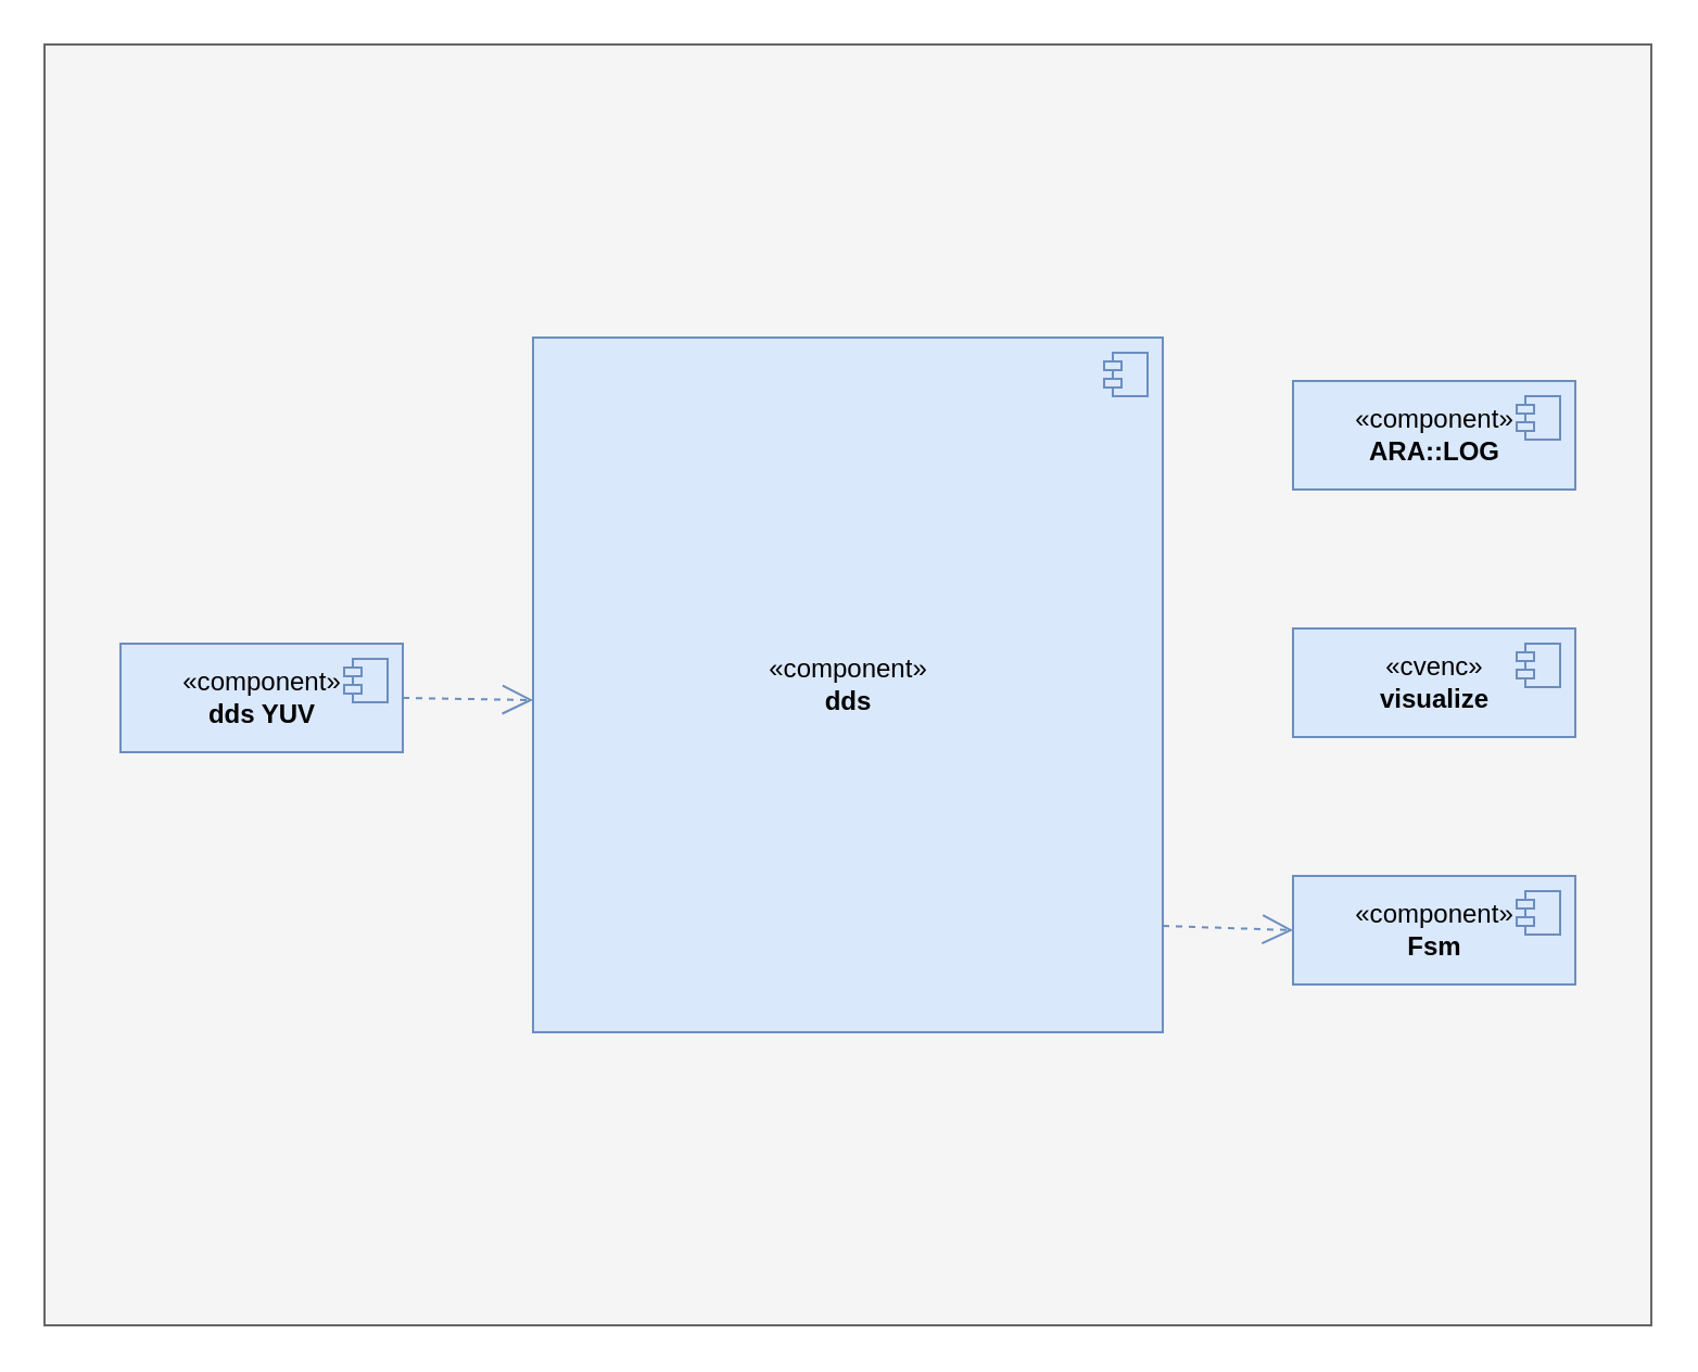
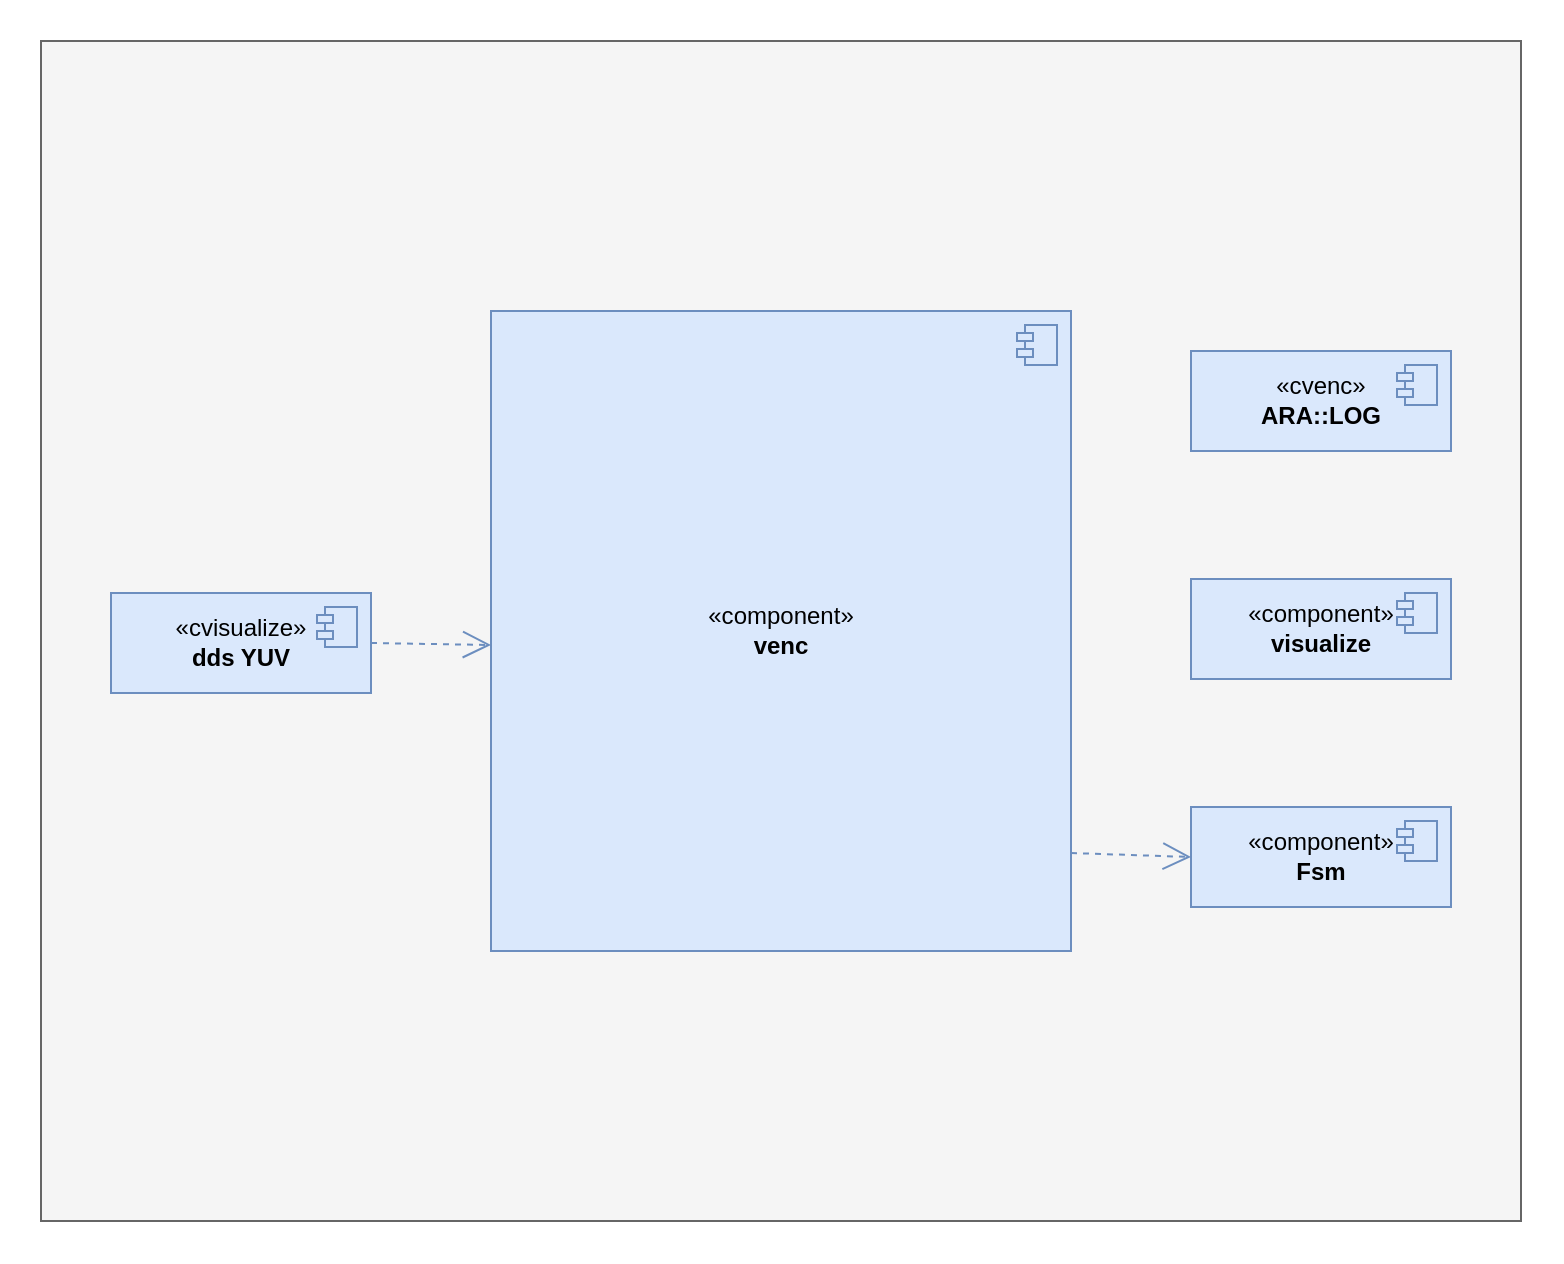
  <mxCell id="0" />
  <mxCell id="1" parent="0" />
  <mxCell id="2" value="" style="html=1;fillColor=#f5f5f5;fontColor=#333333;strokeColor=#666666;" parent="1" vertex="1"><mxGeometry x="20" y="20" width="740" height="590" as="geometry" /></mxCell>
- <mxCell id="3" value="«c&lt;span&gt;omponent&lt;/span&gt;»&lt;br&gt;&lt;span&gt;&lt;b&gt;dds&lt;/b&gt;&lt;/span&gt;" style="html=1;dropTarget=0;fontStyle=0;fillColor=#dae8fc;strokeColor=#6c8ebf;" parent="1" vertex="1"><mxGeometry x="245" y="155" width="290" height="320" as="geometry" /></mxCell>
+ <mxCell id="3" value="«c&lt;span&gt;omponent&lt;/span&gt;»&lt;br&gt;&lt;span&gt;&lt;b&gt;venc&lt;/b&gt;&lt;/span&gt;" style="html=1;dropTarget=0;fontStyle=0;fillColor=#dae8fc;strokeColor=#6c8ebf;" parent="1" vertex="1"><mxGeometry x="245" y="155" width="290" height="320" as="geometry" /></mxCell>
  <mxCell id="4" value="" style="shape=module;jettyWidth=8;jettyHeight=4;fillColor=#dae8fc;strokeColor=#6c8ebf;" parent="3" vertex="1"><mxGeometry x="1" width="20" height="20" relative="1" as="geometry"><mxPoint x="-27" y="7" as="offset" /></mxGeometry></mxCell>
- <mxCell id="5" value="«c&lt;span&gt;omponent&lt;/span&gt;»&lt;br&gt;&lt;b&gt;ARA::LOG&lt;/b&gt;" style="html=1;dropTarget=0;fontStyle=0;fillColor=#dae8fc;strokeColor=#6c8ebf;align=center;" parent="1" vertex="1"><mxGeometry x="595" y="175" width="130" height="50" as="geometry" /></mxCell>
+ <mxCell id="5" value="«c&lt;span&gt;venc&lt;/span&gt;»&lt;br&gt;&lt;b&gt;ARA::LOG&lt;/b&gt;" style="html=1;dropTarget=0;fontStyle=0;fillColor=#dae8fc;strokeColor=#6c8ebf;align=center;" parent="1" vertex="1"><mxGeometry x="595" y="175" width="130" height="50" as="geometry" /></mxCell>
  <mxCell id="6" value="" style="shape=module;jettyWidth=8;jettyHeight=4;fillColor=#dae8fc;strokeColor=#6c8ebf;" parent="5" vertex="1"><mxGeometry x="1" width="20" height="20" relative="1" as="geometry"><mxPoint x="-27" y="7" as="offset" /></mxGeometry></mxCell>
- <mxCell id="7" value="«c&lt;span&gt;omponent&lt;/span&gt;»&lt;br&gt;&lt;b&gt;dds YUV&lt;/b&gt;" style="html=1;dropTarget=0;fontStyle=0;fillColor=#dae8fc;strokeColor=#6c8ebf;align=center;" parent="1" vertex="1"><mxGeometry x="55" y="296" width="130" height="50" as="geometry" /></mxCell>
+ <mxCell id="7" value="«c&lt;span&gt;visualize&lt;/span&gt;»&lt;br&gt;&lt;b&gt;dds YUV&lt;/b&gt;" style="html=1;dropTarget=0;fontStyle=0;fillColor=#dae8fc;strokeColor=#6c8ebf;align=center;" parent="1" vertex="1"><mxGeometry x="55" y="296" width="130" height="50" as="geometry" /></mxCell>
  <mxCell id="8" value="" style="shape=module;jettyWidth=8;jettyHeight=4;fillColor=#dae8fc;strokeColor=#6c8ebf;" parent="7" vertex="1"><mxGeometry x="1" width="20" height="20" relative="1" as="geometry"><mxPoint x="-27" y="7" as="offset" /></mxGeometry></mxCell>
  <mxCell id="9" value="«c&lt;span&gt;omponent&lt;/span&gt;»&lt;br&gt;&lt;b&gt;Fsm&lt;/b&gt;" style="html=1;dropTarget=0;fontStyle=0;fillColor=#dae8fc;strokeColor=#6c8ebf;align=center;" parent="1" vertex="1"><mxGeometry x="595" y="403" width="130" height="50" as="geometry" /></mxCell>
  <mxCell id="10" value="" style="shape=module;jettyWidth=8;jettyHeight=4;fillColor=#dae8fc;strokeColor=#6c8ebf;" parent="9" vertex="1"><mxGeometry x="1" width="20" height="20" relative="1" as="geometry"><mxPoint x="-27" y="7" as="offset" /></mxGeometry></mxCell>
  <mxCell id="11" value="" style="endArrow=open;endSize=12;dashed=1;html=1;rounded=0;exitX=1;exitY=0.5;exitDx=0;exitDy=0;fillColor=#dae8fc;strokeColor=#6c8ebf;entryX=0;entryY=0.75;entryDx=0;entryDy=0;" parent="1" source="7" edge="1"><mxGeometry width="160" relative="1" as="geometry"><mxPoint x="195" y="247" as="sourcePoint" /><mxPoint x="245" y="322" as="targetPoint" /></mxGeometry></mxCell>
  <mxCell id="12" value="" style="endArrow=open;endSize=12;dashed=1;html=1;rounded=0;fillColor=#dae8fc;strokeColor=#6c8ebf;entryX=0;entryY=0.5;entryDx=0;entryDy=0;" parent="1" target="9" edge="1"><mxGeometry width="160" relative="1" as="geometry"><mxPoint x="535" y="426" as="sourcePoint" /><mxPoint x="254.13" y="202.32" as="targetPoint" /></mxGeometry></mxCell>
- <mxCell id="13" value="«c&lt;span&gt;venc&lt;/span&gt;»&lt;br&gt;&lt;b&gt;visualize&lt;/b&gt;" style="html=1;dropTarget=0;fontStyle=0;fillColor=#dae8fc;strokeColor=#6c8ebf;align=center;" parent="1" vertex="1"><mxGeometry x="595" y="289" width="130" height="50" as="geometry" /></mxCell>
+ <mxCell id="13" value="«c&lt;span&gt;omponent&lt;/span&gt;»&lt;br&gt;&lt;b&gt;visualize&lt;/b&gt;" style="html=1;dropTarget=0;fontStyle=0;fillColor=#dae8fc;strokeColor=#6c8ebf;align=center;" parent="1" vertex="1"><mxGeometry x="595" y="289" width="130" height="50" as="geometry" /></mxCell>
  <mxCell id="14" value="" style="shape=module;jettyWidth=8;jettyHeight=4;fillColor=#dae8fc;strokeColor=#6c8ebf;" parent="13" vertex="1"><mxGeometry x="1" width="20" height="20" relative="1" as="geometry"><mxPoint x="-27" y="7" as="offset" /></mxGeometry></mxCell>
